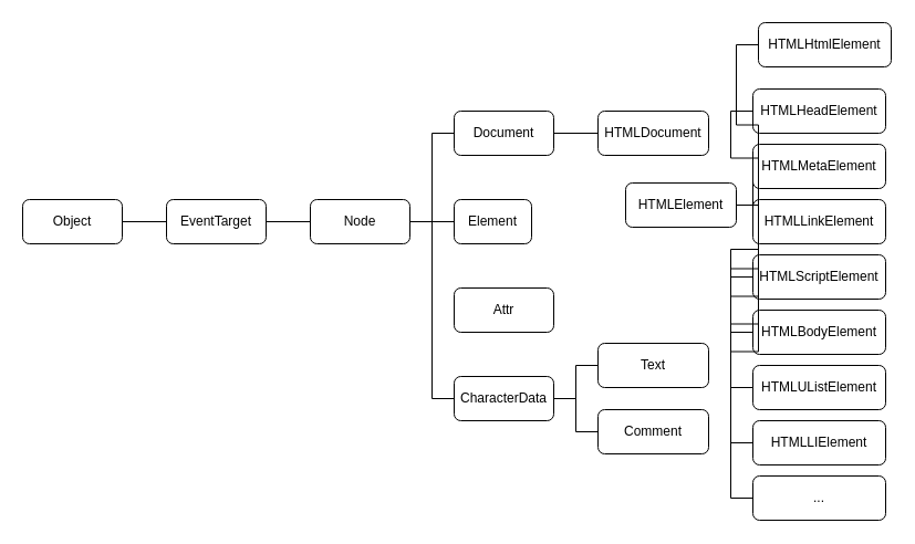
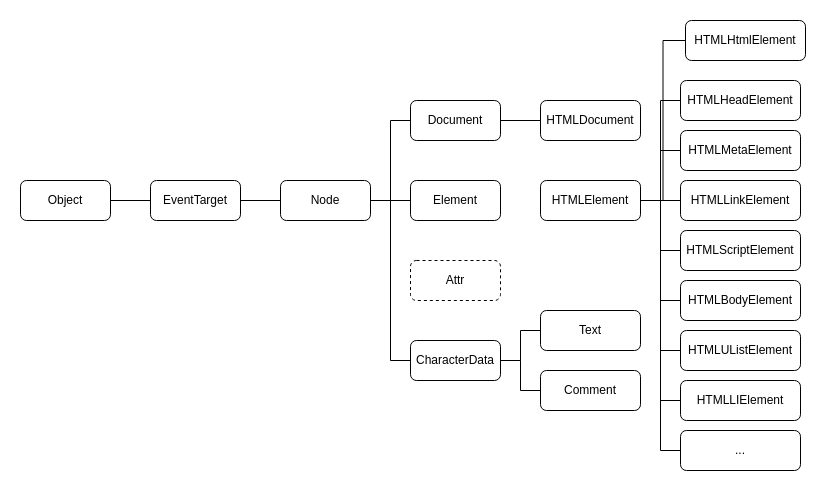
  <mxCell id="0" />
  <mxCell id="1" parent="0" />
  <mxCell id="2" value="HTMLHtmlElement" style="rounded=1;whiteSpace=wrap;html=1;" vertex="1" parent="1"><mxGeometry x="685" y="20" width="120" height="40" as="geometry" /></mxCell>
  <mxCell id="3" value="HTMLHeadElement" style="rounded=1;whiteSpace=wrap;html=1;" vertex="1" parent="1"><mxGeometry x="680" y="80" width="120" height="40" as="geometry" /></mxCell>
  <mxCell id="4" value="HTMLMetaElement" style="rounded=1;whiteSpace=wrap;html=1;" vertex="1" parent="1"><mxGeometry x="680" y="130" width="120" height="40" as="geometry" /></mxCell>
  <mxCell id="5" value="HTMLLinkElement" style="rounded=1;whiteSpace=wrap;html=1;" vertex="1" parent="1"><mxGeometry x="680" y="180" width="120" height="40" as="geometry" /></mxCell>
  <mxCell id="6" value="HTMLScriptElement" style="rounded=1;whiteSpace=wrap;html=1;" vertex="1" parent="1"><mxGeometry x="680" y="230" width="120" height="40" as="geometry" /></mxCell>
  <mxCell id="7" value="HTMLBodyElement" style="rounded=1;whiteSpace=wrap;html=1;" vertex="1" parent="1"><mxGeometry x="680" y="280" width="120" height="40" as="geometry" /></mxCell>
  <mxCell id="8" value="HTMLUListElement" style="rounded=1;whiteSpace=wrap;html=1;" vertex="1" parent="1"><mxGeometry x="680" y="330" width="120" height="40" as="geometry" /></mxCell>
  <mxCell id="9" value="HTMLLIElement" style="rounded=1;whiteSpace=wrap;html=1;" vertex="1" parent="1"><mxGeometry x="680" y="380" width="120" height="40" as="geometry" /></mxCell>
  <mxCell id="10" value="..." style="rounded=1;whiteSpace=wrap;html=1;" vertex="1" parent="1"><mxGeometry x="680" y="430" width="120" height="40" as="geometry" /></mxCell>
  <mxCell id="11" style="edgeStyle=orthogonalEdgeStyle;rounded=0;orthogonalLoop=1;jettySize=auto;html=1;exitX=1;exitY=0.5;exitDx=0;exitDy=0;entryX=0;entryY=0.5;entryDx=0;entryDy=0;endArrow=none;endFill=0;" edge="1" parent="1" source="20" target="6"><mxGeometry relative="1" as="geometry" /></mxCell>
  <mxCell id="12" style="edgeStyle=orthogonalEdgeStyle;rounded=0;orthogonalLoop=1;jettySize=auto;html=1;exitX=1;exitY=0.5;exitDx=0;exitDy=0;entryX=0;entryY=0.5;entryDx=0;entryDy=0;endArrow=none;endFill=0;" edge="1" parent="1" source="20" target="2"><mxGeometry relative="1" as="geometry" /></mxCell>
  <mxCell id="13" style="edgeStyle=orthogonalEdgeStyle;rounded=0;orthogonalLoop=1;jettySize=auto;html=1;exitX=1;exitY=0.5;exitDx=0;exitDy=0;entryX=0;entryY=0.5;entryDx=0;entryDy=0;endArrow=none;endFill=0;" edge="1" parent="1" source="20" target="3"><mxGeometry relative="1" as="geometry" /></mxCell>
  <mxCell id="14" style="edgeStyle=orthogonalEdgeStyle;rounded=0;orthogonalLoop=1;jettySize=auto;html=1;exitX=1;exitY=0.5;exitDx=0;exitDy=0;entryX=0;entryY=0.5;entryDx=0;entryDy=0;endArrow=none;endFill=0;" edge="1" parent="1" source="20" target="4"><mxGeometry relative="1" as="geometry" /></mxCell>
  <mxCell id="15" style="edgeStyle=orthogonalEdgeStyle;rounded=0;orthogonalLoop=1;jettySize=auto;html=1;exitX=1;exitY=0.5;exitDx=0;exitDy=0;entryX=0;entryY=0.5;entryDx=0;entryDy=0;endArrow=none;endFill=0;" edge="1" parent="1" source="20" target="5"><mxGeometry relative="1" as="geometry" /></mxCell>
  <mxCell id="16" style="edgeStyle=orthogonalEdgeStyle;rounded=0;orthogonalLoop=1;jettySize=auto;html=1;exitX=1;exitY=0.5;exitDx=0;exitDy=0;entryX=0;entryY=0.5;entryDx=0;entryDy=0;endArrow=none;endFill=0;" edge="1" parent="1" source="20" target="7"><mxGeometry relative="1" as="geometry" /></mxCell>
  <mxCell id="17" style="edgeStyle=orthogonalEdgeStyle;rounded=0;orthogonalLoop=1;jettySize=auto;html=1;exitX=1;exitY=0.5;exitDx=0;exitDy=0;entryX=0;entryY=0.5;entryDx=0;entryDy=0;endArrow=none;endFill=0;" edge="1" parent="1" source="20" target="8"><mxGeometry relative="1" as="geometry" /></mxCell>
  <mxCell id="18" style="edgeStyle=orthogonalEdgeStyle;rounded=0;orthogonalLoop=1;jettySize=auto;html=1;exitX=1;exitY=0.5;exitDx=0;exitDy=0;entryX=0;entryY=0.5;entryDx=0;entryDy=0;endArrow=none;endFill=0;" edge="1" parent="1" source="20" target="9"><mxGeometry relative="1" as="geometry" /></mxCell>
  <mxCell id="19" style="edgeStyle=orthogonalEdgeStyle;rounded=0;orthogonalLoop=1;jettySize=auto;html=1;exitX=1;exitY=0.5;exitDx=0;exitDy=0;entryX=0;entryY=0.5;entryDx=0;entryDy=0;endArrow=none;endFill=0;" edge="1" parent="1" source="20" target="10"><mxGeometry relative="1" as="geometry" /></mxCell>
- <mxCell id="20" value="HTMLElement" style="rounded=1;whiteSpace=wrap;html=1;" vertex="1" parent="1"><mxGeometry x="565" y="165" width="100" height="40" as="geometry" /></mxCell>
+ <mxCell id="20" value="HTMLElement" style="rounded=1;whiteSpace=wrap;html=1;" vertex="1" parent="1"><mxGeometry x="540" y="180" width="100" height="40" as="geometry" /></mxCell>
  <mxCell id="21" value="HTMLDocument" style="rounded=1;whiteSpace=wrap;html=1;" vertex="1" parent="1"><mxGeometry x="540" y="100" width="100" height="40" as="geometry" /></mxCell>
  <mxCell id="22" style="edgeStyle=orthogonalEdgeStyle;rounded=0;orthogonalLoop=1;jettySize=auto;html=1;exitX=1;exitY=0.5;exitDx=0;exitDy=0;entryX=0;entryY=0.5;entryDx=0;entryDy=0;endArrow=none;endFill=0;" edge="1" parent="1" source="23" target="21"><mxGeometry relative="1" as="geometry" /></mxCell>
  <mxCell id="23" value="Document" style="rounded=1;whiteSpace=wrap;html=1;" vertex="1" parent="1"><mxGeometry x="410" y="100" width="90" height="40" as="geometry" /></mxCell>
- <mxCell id="24" value="Element" style="rounded=1;whiteSpace=wrap;html=1;" vertex="1" parent="1"><mxGeometry x="410" y="180" width="70" height="40" as="geometry" /></mxCell>
- <mxCell id="25" value="Attr" style="rounded=1;whiteSpace=wrap;html=1;" vertex="1" parent="1"><mxGeometry x="410" y="260" width="90" height="40" as="geometry" /></mxCell>
+ <mxCell id="24" value="Element" style="rounded=1;whiteSpace=wrap;html=1;" vertex="1" parent="1"><mxGeometry x="410" y="180" width="90" height="40" as="geometry" /></mxCell>
+ <mxCell id="25" value="Attr" style="rounded=1;whiteSpace=wrap;html=1;dashed=1;" vertex="1" parent="1"><mxGeometry x="410" y="260" width="90" height="40" as="geometry" /></mxCell>
  <mxCell id="26" style="edgeStyle=orthogonalEdgeStyle;rounded=0;orthogonalLoop=1;jettySize=auto;html=1;exitX=1;exitY=0.5;exitDx=0;exitDy=0;entryX=0;entryY=0.5;entryDx=0;entryDy=0;endArrow=none;endFill=0;" edge="1" parent="1" source="28" target="29"><mxGeometry relative="1" as="geometry" /></mxCell>
  <mxCell id="27" style="edgeStyle=orthogonalEdgeStyle;rounded=0;orthogonalLoop=1;jettySize=auto;html=1;exitX=1;exitY=0.5;exitDx=0;exitDy=0;entryX=0;entryY=0.5;entryDx=0;entryDy=0;endArrow=none;endFill=0;" edge="1" parent="1" source="28" target="30"><mxGeometry relative="1" as="geometry" /></mxCell>
  <mxCell id="28" value="CharacterData" style="rounded=1;whiteSpace=wrap;html=1;" vertex="1" parent="1"><mxGeometry x="410" y="340" width="90" height="40" as="geometry" /></mxCell>
  <mxCell id="29" value="Text" style="rounded=1;whiteSpace=wrap;html=1;" vertex="1" parent="1"><mxGeometry x="540" y="310" width="100" height="40" as="geometry" /></mxCell>
  <mxCell id="30" value="Comment" style="rounded=1;whiteSpace=wrap;html=1;" vertex="1" parent="1"><mxGeometry x="540" y="370" width="100" height="40" as="geometry" /></mxCell>
  <mxCell id="31" style="edgeStyle=orthogonalEdgeStyle;rounded=0;orthogonalLoop=1;jettySize=auto;html=1;exitX=1;exitY=0.5;exitDx=0;exitDy=0;entryX=0;entryY=0.5;entryDx=0;entryDy=0;endArrow=none;endFill=0;" edge="1" parent="1" source="34" target="24"><mxGeometry relative="1" as="geometry" /></mxCell>
  <mxCell id="32" style="edgeStyle=orthogonalEdgeStyle;rounded=0;orthogonalLoop=1;jettySize=auto;html=1;exitX=1;exitY=0.5;exitDx=0;exitDy=0;entryX=0;entryY=0.5;entryDx=0;entryDy=0;endArrow=none;endFill=0;" edge="1" parent="1" source="34" target="23"><mxGeometry relative="1" as="geometry" /></mxCell>
  <mxCell id="33" style="edgeStyle=orthogonalEdgeStyle;rounded=0;orthogonalLoop=1;jettySize=auto;html=1;exitX=1;exitY=0.5;exitDx=0;exitDy=0;entryX=0;entryY=0.5;entryDx=0;entryDy=0;endArrow=none;endFill=0;" edge="1" parent="1" source="34" target="28"><mxGeometry relative="1" as="geometry" /></mxCell>
  <mxCell id="34" value="Node" style="rounded=1;whiteSpace=wrap;html=1;" vertex="1" parent="1"><mxGeometry x="280" y="180" width="90" height="40" as="geometry" /></mxCell>
  <mxCell id="35" style="edgeStyle=orthogonalEdgeStyle;rounded=0;orthogonalLoop=1;jettySize=auto;html=1;exitX=1;exitY=0.5;exitDx=0;exitDy=0;entryX=0;entryY=0.5;entryDx=0;entryDy=0;endArrow=none;endFill=0;" edge="1" parent="1" source="36" target="34"><mxGeometry relative="1" as="geometry" /></mxCell>
  <mxCell id="36" value="EventTarget" style="rounded=1;whiteSpace=wrap;html=1;" vertex="1" parent="1"><mxGeometry x="150" y="180" width="90" height="40" as="geometry" /></mxCell>
  <mxCell id="37" style="edgeStyle=orthogonalEdgeStyle;rounded=0;orthogonalLoop=1;jettySize=auto;html=1;exitX=1;exitY=0.5;exitDx=0;exitDy=0;entryX=0;entryY=0.5;entryDx=0;entryDy=0;endArrow=none;endFill=0;" edge="1" parent="1" source="38" target="36"><mxGeometry relative="1" as="geometry" /></mxCell>
  <mxCell id="38" value="Object" style="rounded=1;whiteSpace=wrap;html=1;" vertex="1" parent="1"><mxGeometry x="20" y="180" width="90" height="40" as="geometry" /></mxCell>
